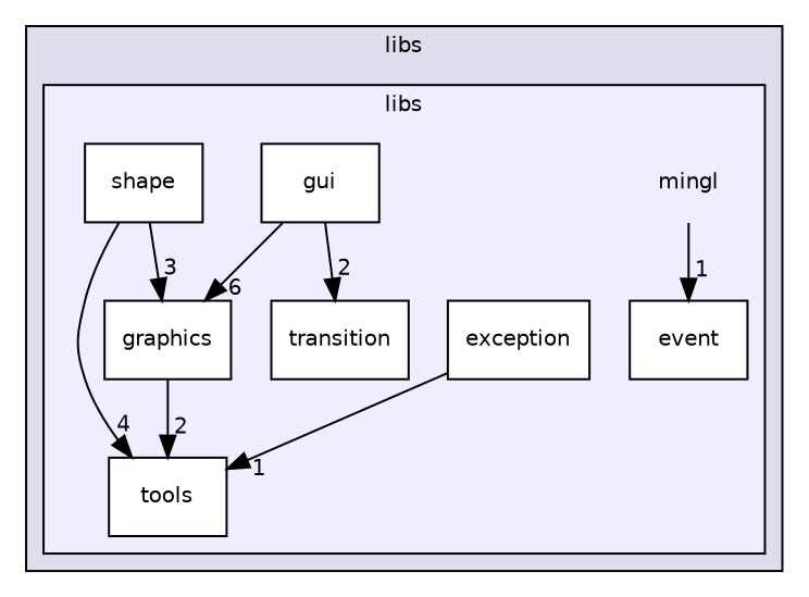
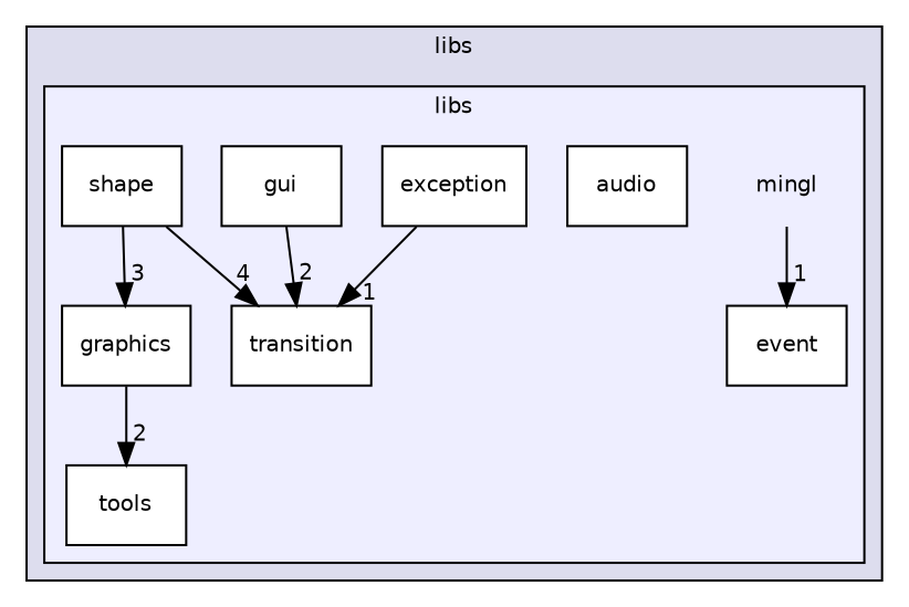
  digraph {
    compound=true
    node [fontname=Helvetica fontsize=10 shape=box color=black fillcolor=white style=filled]
    edge [headlabel=1 labeldistance=1.5 labelfontname=Helvetica labelfontsize=10]
    n1 [label=mingl shape=plaintext color="" fillcolor="" style=""]
+   n2 [label=audio]
    n3 [label=event]
    n4 [label=exception]
    n5 [label=graphics]
    n6 [label=gui]
    n7 [label=shape]
    n8 [label=tools]
    n9 [label=transition]
    subgraph cluster_1 {
      bgcolor="#ddddee"
      fontname=Helvetica
      fontsize=10
      label=libs
      pencolor=black
      subgraph cluster_2 {
        bgcolor="#eeeeff"
        fontname=Helvetica
        fontsize=10
        pencolor=black
        n1
+       n2
        n3
        n4
        n5
        n6
        n7
        n8
        n9
      }
    }
    n1 -> n3
-   n4 -> n8
+   n4 -> n9
    n5 -> n8 [headlabel=2]
-   n6 -> n5 [headlabel=6]
    n6 -> n9 [headlabel=2]
    n7 -> n5 [headlabel=3]
-   n7 -> n8 [headlabel=4]
+   n7 -> n9 [headlabel=4]
  }
